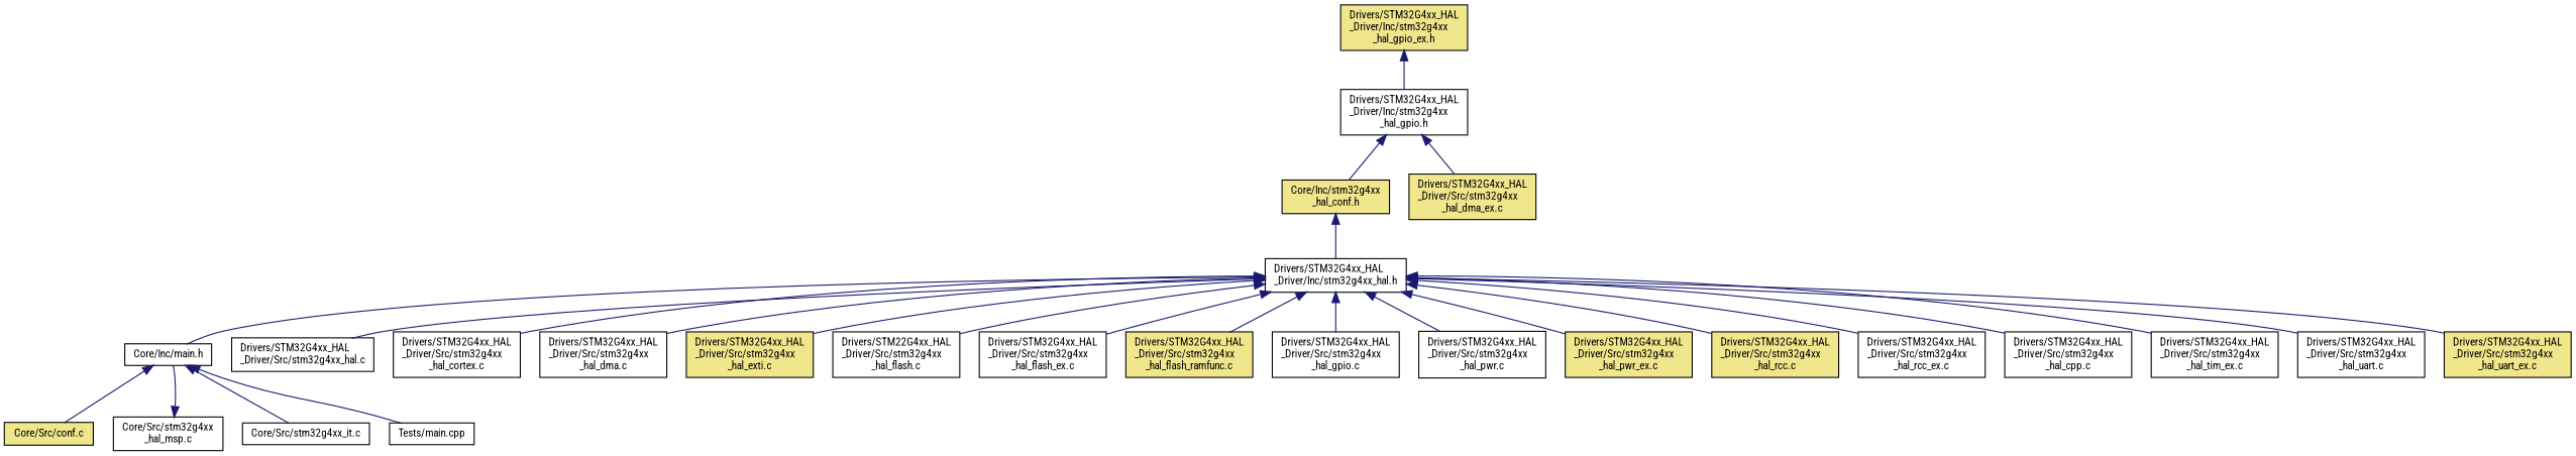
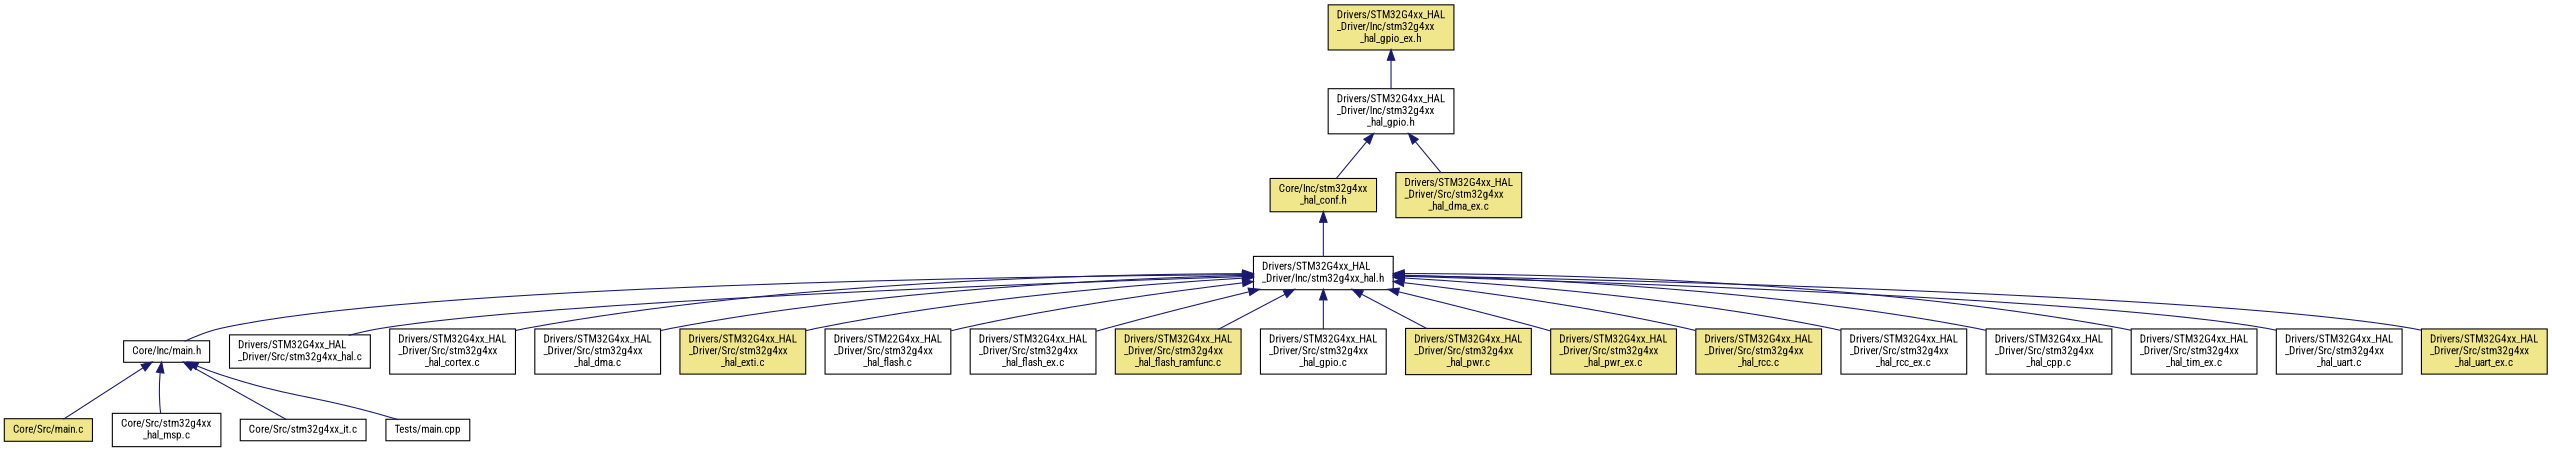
  digraph {
    fontname="Roboto Condensed"
    node [color=black fillcolor=white fontname="Roboto Condensed" fontsize=10 shape=record style=filled]
    edge [color=midnightblue dir=back fontname="Roboto Condensed" fontsize=10 labelfontname=Helvetica labelfontsize=10 style=solid]
    n1 [fillcolor=khaki fontcolor=black height=0.2 label="Drivers/STM32G4xx_HAL\l_Driver/Inc/stm32g4xx\l_hal_gpio_ex.h" width=0.4]
    n2 [height=0.2 label="Drivers/STM32G4xx_HAL\l_Driver/Inc/stm32g4xx\l_hal_gpio.h" width=0.4]
    n3 [fillcolor=khaki height=0.2 label="Core/Inc/stm32g4xx\l_hal_conf.h" width=0.4]
    n4 [fillcolor=khaki height=0.2 label="Drivers/STM32G4xx_HAL\l_Driver/Src/stm32g4xx\l_hal_dma_ex.c" width=0.4]
    n5 [height=0.2 label="Drivers/STM32G4xx_HAL\l_Driver/Inc/stm32g4xx_hal.h" width=0.4]
    n6 [height=0.2 label="Core/Inc/main.h" width=0.4]
    n7 [height=0.2 label="Drivers/STM32G4xx_HAL\l_Driver/Src/stm32g4xx_hal.c" width=0.4]
    n8 [height=0.2 label="Drivers/STM32G4xx_HAL\l_Driver/Src/stm32g4xx\l_hal_cortex.c" width=0.4]
    n9 [height=0.2 label="Drivers/STM32G4xx_HAL\l_Driver/Src/stm32g4xx\l_hal_dma.c" width=0.4]
    n10 [fillcolor=khaki height=0.2 label="Drivers/STM32G4xx_HAL\l_Driver/Src/stm32g4xx\l_hal_exti.c" width=0.4]
    n11 [height=0.2 label="Drivers/STM22G4xx_HAL\l_Driver/Src/stm32g4xx\l_hal_flash.c" width=0.4]
    n12 [height=0.2 label="Drivers/STM32G4xx_HAL\l_Driver/Src/stm32g4xx\l_hal_flash_ex.c" width=0.4]
    n13 [fillcolor=khaki height=0.2 label="Drivers/STM32G4xx_HAL\l_Driver/Src/stm32g4xx\l_hal_flash_ramfunc.c" width=0.4]
    n14 [height=0.2 label="Drivers/STM32G4xx_HAL\l_Driver/Src/stm32g4xx\l_hal_gpio.c" width=0.4]
-   n15 [height=0.2 label="Drivers/STM32G4xx_HAL\l_Driver/Src/stm32g4xx\l_hal_pwr.c" width=0.4]
+   n15 [fillcolor=khaki height=0.2 label="Drivers/STM32G4xx_HAL\l_Driver/Src/stm32g4xx\l_hal_pwr.c" width=0.4]
    n16 [fillcolor=khaki height=0.2 label="Drivers/STM32G4xx_HAL\l_Driver/Src/stm32g4xx\l_hal_pwr_ex.c" width=0.4]
    n17 [fillcolor=khaki height=0.2 label="Drivers/STM32G4xx_HAL\l_Driver/Src/stm32g4xx\l_hal_rcc.c" width=0.4]
    n18 [height=0.2 label="Drivers/STM32G4xx_HAL\l_Driver/Src/stm32g4xx\l_hal_rcc_ex.c" width=0.4]
    n19 [height=0.2 label="Drivers/STM32G4xx_HAL\l_Driver/Src/stm32g4xx\l_hal_cpp.c" width=0.4]
    n20 [height=0.2 label="Drivers/STM32G4xx_HAL\l_Driver/Src/stm32g4xx\l_hal_tim_ex.c" width=0.4]
    n21 [height=0.2 label="Drivers/STM32G4xx_HAL\l_Driver/Src/stm32g4xx\l_hal_uart.c" width=0.4]
    n22 [fillcolor=khaki height=0.2 label="Drivers/STM32G4xx_HAL\l_Driver/Src/stm32g4xx\l_hal_uart_ex.c" width=0.4]
-   n23 [fillcolor=khaki height=0.2 label="Core/Src/conf.c" width=0.4]
+   n23 [fillcolor=khaki height=0.2 label="Core/Src/main.c" width=0.4]
    n24 [height=0.2 label="Core/Src/stm32g4xx\l_hal_msp.c" width=0.4]
    n25 [height=0.2 label="Core/Src/stm32g4xx_it.c" width=0.4]
    n26 [height=0.2 label="Tests/main.cpp" width=0.4]
    n1 -> n2
    n2 -> n3
    n2 -> n4
    n3 -> n5
    n5 -> n6
    n5 -> n7
    n5 -> n8
    n5 -> n9
    n5 -> n10
    n5 -> n11
    n5 -> n12
    n5 -> n13
    n5 -> n14
    n5 -> n15
    n5 -> n16
    n5 -> n17
    n5 -> n18
    n5 -> n19
    n5 -> n20
    n5 -> n21
    n5 -> n22
    n6 -> n23
-   n24 -> n6
+   n6 -> n24
    n6 -> n25
    n6 -> n26
  }
